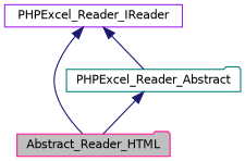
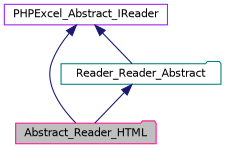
  digraph {
    node [fillcolor=white fontname=Helvetica fontsize=10 shape=folder style=filled]
    edge [color=midnightblue dir=back fontname=Helvetica fontsize=10 labelfontname=Helvetica labelfontsize=10 style=solid]
    n1 [color=deeppink fillcolor=grey75 fontcolor=black height=0.2 label=Abstract_Reader_HTML width=0.4]
-   n2 [color=teal height=0.2 label=PHPExcel_Reader_Abstract width=0.4]
-   n3 [color=purple height=0.2 label=PHPExcel_Reader_IReader shape=box width=0.4]
+   n2 [color=teal height=0.2 label=Reader_Reader_Abstract width=0.4]
+   n3 [color=purple height=0.2 label=PHPExcel_Abstract_IReader shape=box width=0.4]
    n2 -> n1
    n3 -> n1
    n3 -> n2
  }
